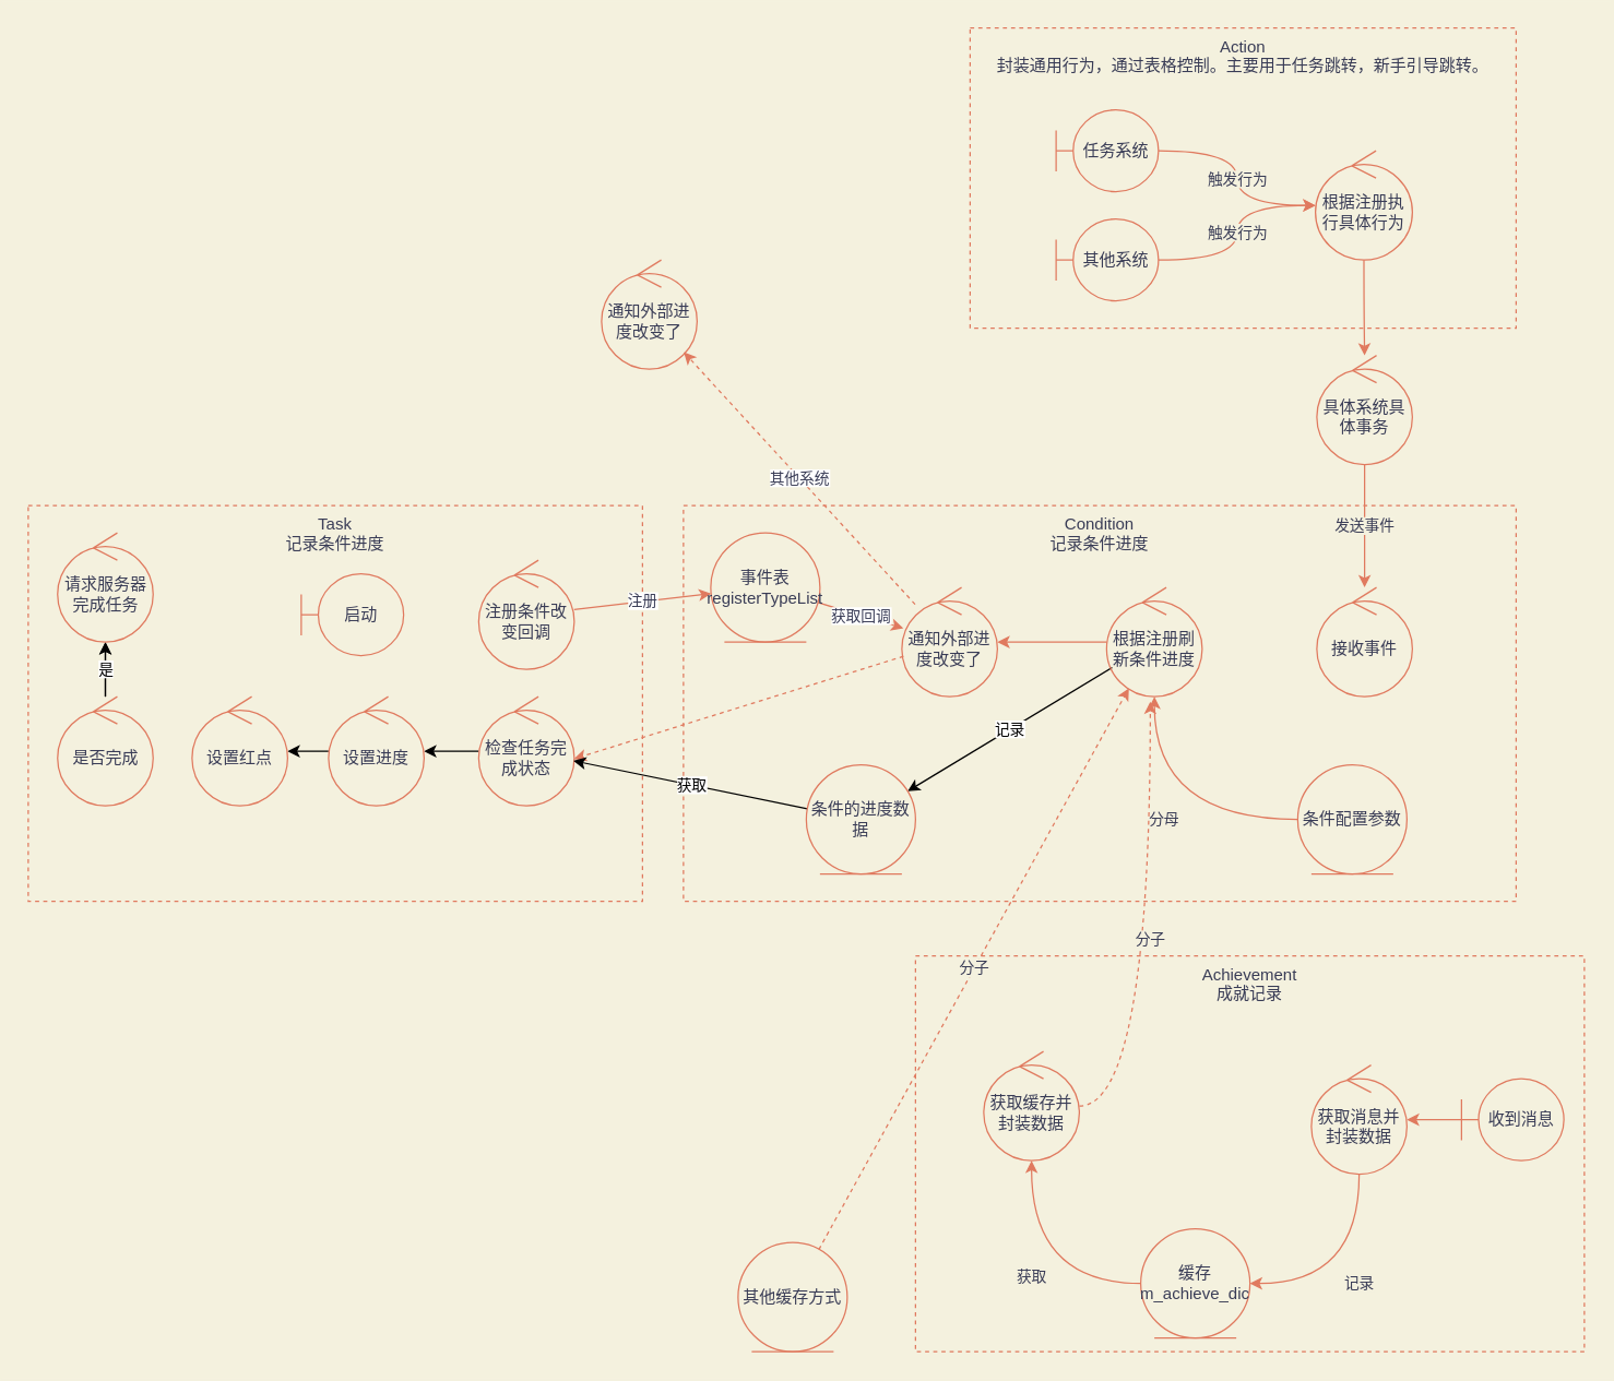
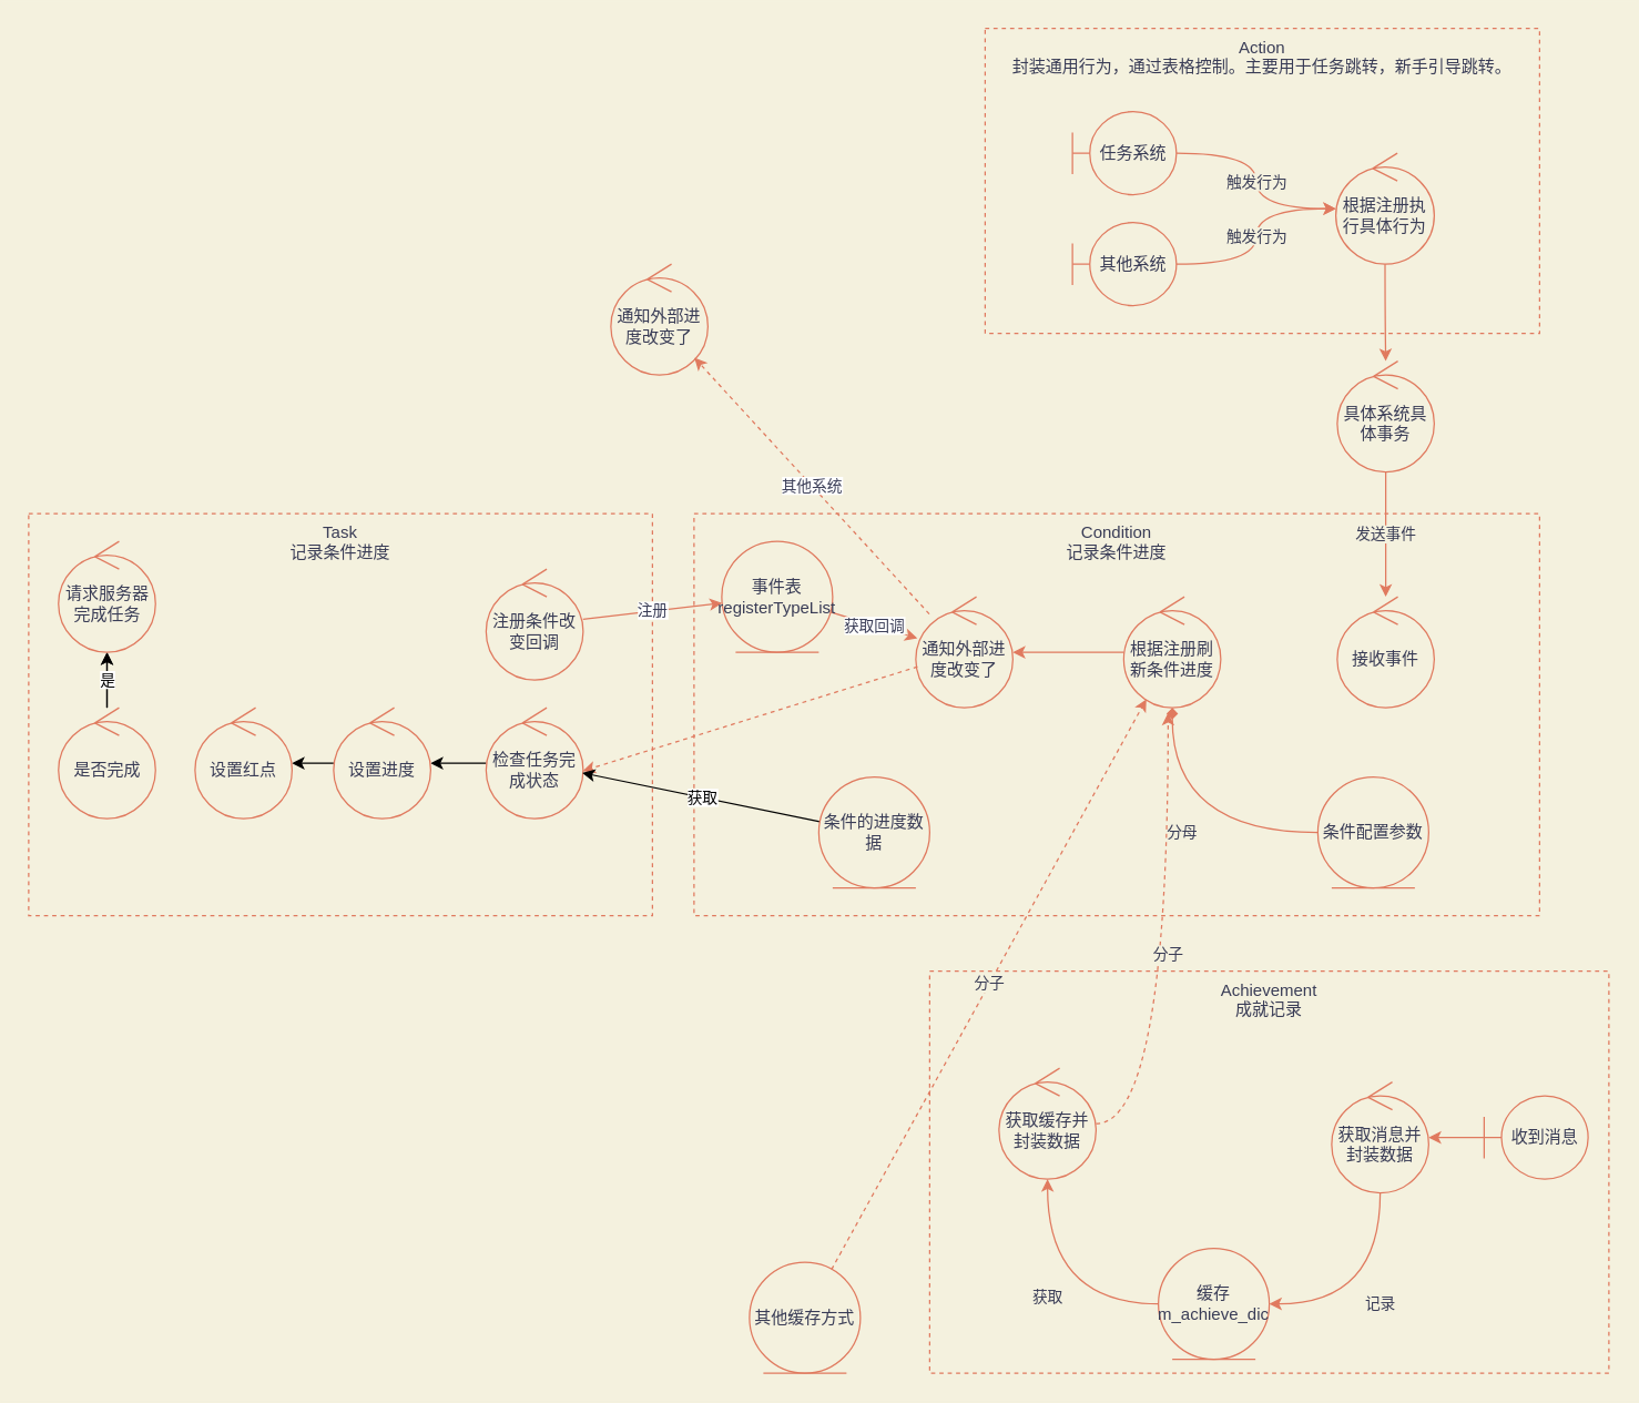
  <mxCell id="0" />
  <mxCell id="1" parent="0" />
  <mxCell id="2" value="Achievement&lt;br&gt;成就记录" style="rounded=0;whiteSpace=wrap;html=1;fillColor=none;dashed=1;labelPosition=center;verticalLabelPosition=middle;align=center;verticalAlign=top;strokeColor=#E07A5F;fontColor=#393C56;" parent="1" vertex="1"><mxGeometry x="670" y="700" width="490" height="290" as="geometry" /></mxCell>
  <mxCell id="3" value="Action&lt;br&gt;封装通用行为，通过表格控制。主要用于任务跳转，新手引导跳转。" style="rounded=0;whiteSpace=wrap;html=1;fillColor=none;dashed=1;labelPosition=center;verticalLabelPosition=middle;align=center;verticalAlign=top;strokeColor=#E07A5F;fontColor=#393C56;" parent="1" vertex="1"><mxGeometry x="710" y="20" width="400" height="220" as="geometry" /></mxCell>
  <mxCell id="4" value="触发行为" style="edgeStyle=orthogonalEdgeStyle;rounded=0;orthogonalLoop=1;jettySize=auto;html=1;labelBackgroundColor=#F4F1DE;strokeColor=#E07A5F;fontColor=#393C56;curved=1;" parent="1" source="5" target="9" edge="1"><mxGeometry relative="1" as="geometry" /></mxCell>
  <mxCell id="5" value="任务系统" style="shape=umlBoundary;whiteSpace=wrap;html=1;fillColor=none;strokeColor=#E07A5F;fontColor=#393C56;" parent="1" vertex="1"><mxGeometry x="773" y="80" width="75" height="60" as="geometry" /></mxCell>
  <mxCell id="6" value="触发行为" style="edgeStyle=orthogonalEdgeStyle;rounded=0;orthogonalLoop=1;jettySize=auto;html=1;labelBackgroundColor=#F4F1DE;strokeColor=#E07A5F;fontColor=#393C56;curved=1;" parent="1" source="7" target="9" edge="1"><mxGeometry relative="1" as="geometry" /></mxCell>
  <mxCell id="7" value="其他系统" style="shape=umlBoundary;whiteSpace=wrap;html=1;fillColor=none;strokeColor=#E07A5F;fontColor=#393C56;" parent="1" vertex="1"><mxGeometry x="773" y="160" width="75" height="60" as="geometry" /></mxCell>
  <mxCell id="8" style="edgeStyle=orthogonalEdgeStyle;rounded=0;orthogonalLoop=1;jettySize=auto;html=1;labelBackgroundColor=#F4F1DE;strokeColor=#E07A5F;fontColor=#393C56;curved=1;" parent="1" source="9" target="12" edge="1"><mxGeometry relative="1" as="geometry" /></mxCell>
  <mxCell id="9" value="根据注册执行具体行为" style="ellipse;shape=umlControl;whiteSpace=wrap;html=1;fillColor=none;strokeColor=#E07A5F;fontColor=#393C56;" parent="1" vertex="1"><mxGeometry x="963" y="110" width="71" height="80" as="geometry" /></mxCell>
  <mxCell id="10" value="Condition&lt;br&gt;记录条件进度" style="rounded=0;whiteSpace=wrap;html=1;fillColor=none;dashed=1;labelPosition=center;verticalLabelPosition=middle;align=center;verticalAlign=top;strokeColor=#E07A5F;fontColor=#393C56;" parent="1" vertex="1"><mxGeometry x="500" y="370" width="610" height="290" as="geometry" /></mxCell>
  <mxCell id="11" value="发送事件" style="edgeStyle=orthogonalEdgeStyle;rounded=0;orthogonalLoop=1;jettySize=auto;html=1;labelBackgroundColor=#F4F1DE;strokeColor=#E07A5F;fontColor=#393C56;curved=1;" parent="1" source="12" target="13" edge="1"><mxGeometry relative="1" as="geometry" /></mxCell>
  <mxCell id="12" value="具体系统具体事务" style="ellipse;shape=umlControl;whiteSpace=wrap;html=1;fillColor=none;strokeColor=#E07A5F;fontColor=#393C56;" parent="1" vertex="1"><mxGeometry x="964" y="260" width="70" height="80" as="geometry" /></mxCell>
  <mxCell id="13" value="接收事件" style="ellipse;shape=umlControl;whiteSpace=wrap;html=1;fillColor=none;strokeColor=#E07A5F;fontColor=#393C56;" parent="1" vertex="1"><mxGeometry x="964" y="430" width="70" height="80" as="geometry" /></mxCell>
  <mxCell id="14" value="" style="edgeStyle=orthogonalEdgeStyle;curved=0;rounded=1;sketch=0;orthogonalLoop=1;jettySize=auto;html=1;fontColor=#393C56;strokeColor=#E07A5F;fillColor=#F2CC8F;" parent="1" source="16" target="31" edge="1"><mxGeometry relative="1" as="geometry" /></mxCell>
- <mxCell id="15" value="记录" style="rounded=0;orthogonalLoop=1;jettySize=auto;html=1;" edge="1" parent="1" source="16" target="42"><mxGeometry relative="1" as="geometry" /></mxCell>
  <mxCell id="16" value="根据注册刷新条件进度" style="ellipse;shape=umlControl;whiteSpace=wrap;html=1;fillColor=none;strokeColor=#E07A5F;fontColor=#393C56;" parent="1" vertex="1"><mxGeometry x="810" y="430" width="70" height="80" as="geometry" /></mxCell>
  <mxCell id="17" value="获取" style="edgeStyle=orthogonalEdgeStyle;rounded=0;orthogonalLoop=1;jettySize=auto;html=1;labelBackgroundColor=#F4F1DE;strokeColor=#E07A5F;fontColor=#393C56;curved=1;" parent="1" source="18" target="26" edge="1"><mxGeometry relative="1" as="geometry" /></mxCell>
  <mxCell id="18" value="&lt;div&gt;缓存&lt;/div&gt;&lt;div&gt;m_achieve_dic&lt;/div&gt;" style="ellipse;shape=umlEntity;whiteSpace=wrap;html=1;fillColor=none;strokeColor=#E07A5F;fontColor=#393C56;" parent="1" vertex="1"><mxGeometry x="835" y="900" width="80" height="80" as="geometry" /></mxCell>
- <mxCell id="19" value="分母" style="edgeStyle=orthogonalEdgeStyle;rounded=0;orthogonalLoop=1;jettySize=auto;html=1;labelBackgroundColor=#F4F1DE;strokeColor=#E07A5F;fontColor=#393C56;curved=1;" parent="1" source="20" target="16" edge="1"><mxGeometry relative="1" as="geometry" /></mxCell>
+ <mxCell id="19" value="分母" style="edgeStyle=orthogonalEdgeStyle;rounded=0;orthogonalLoop=1;jettySize=auto;html=1;labelBackgroundColor=#F4F1DE;strokeColor=#E07A5F;fontColor=#393C56;curved=1;endArrow=diamond;" parent="1" source="20" target="16" edge="1"><mxGeometry relative="1" as="geometry" /></mxCell>
  <mxCell id="20" value="条件配置参数" style="ellipse;shape=umlEntity;whiteSpace=wrap;html=1;fillColor=none;strokeColor=#E07A5F;fontColor=#393C56;" parent="1" vertex="1"><mxGeometry x="950" y="560" width="80" height="80" as="geometry" /></mxCell>
  <mxCell id="21" style="edgeStyle=orthogonalEdgeStyle;rounded=0;orthogonalLoop=1;jettySize=auto;html=1;labelBackgroundColor=#F4F1DE;strokeColor=#E07A5F;fontColor=#393C56;curved=1;" parent="1" source="22" target="24" edge="1"><mxGeometry relative="1" as="geometry" /></mxCell>
  <mxCell id="22" value="收到消息" style="shape=umlBoundary;whiteSpace=wrap;html=1;fillColor=none;strokeColor=#E07A5F;fontColor=#393C56;" parent="1" vertex="1"><mxGeometry x="1070" y="790" width="75" height="60" as="geometry" /></mxCell>
  <mxCell id="23" value="记录" style="edgeStyle=orthogonalEdgeStyle;rounded=0;orthogonalLoop=1;jettySize=auto;html=1;entryX=1;entryY=0.5;entryDx=0;entryDy=0;exitX=0.5;exitY=1;exitDx=0;exitDy=0;exitPerimeter=0;labelBackgroundColor=#F4F1DE;strokeColor=#E07A5F;fontColor=#393C56;curved=1;" parent="1" source="24" target="18" edge="1"><mxGeometry relative="1" as="geometry" /></mxCell>
  <mxCell id="24" value="获取消息并封装数据" style="ellipse;shape=umlControl;whiteSpace=wrap;html=1;fillColor=none;strokeColor=#E07A5F;fontColor=#393C56;" parent="1" vertex="1"><mxGeometry x="960" y="780" width="70" height="80" as="geometry" /></mxCell>
  <mxCell id="25" value="分子" style="edgeStyle=orthogonalEdgeStyle;rounded=0;orthogonalLoop=1;jettySize=auto;html=1;entryX=0.457;entryY=1.047;entryDx=0;entryDy=0;entryPerimeter=0;exitX=1;exitY=0.5;exitDx=0;exitDy=0;exitPerimeter=0;labelBackgroundColor=#F4F1DE;strokeColor=#E07A5F;fontColor=#393C56;curved=1;dashed=1;" parent="1" source="26" target="16" edge="1"><mxGeometry relative="1" as="geometry"><Array as="points"><mxPoint x="842" y="810" /></Array></mxGeometry></mxCell>
  <mxCell id="26" value="获取缓存并封装数据" style="ellipse;shape=umlControl;whiteSpace=wrap;html=1;fillColor=none;strokeColor=#E07A5F;fontColor=#393C56;" parent="1" vertex="1"><mxGeometry x="720" y="770" width="70" height="80" as="geometry" /></mxCell>
  <mxCell id="27" value="分子" style="rounded=1;sketch=0;orthogonalLoop=1;jettySize=auto;html=1;fontColor=#393C56;strokeColor=#E07A5F;fillColor=#F2CC8F;curved=1;dashed=1;labelBackgroundColor=#F4F1DE;" parent="1" source="28" target="16" edge="1"><mxGeometry relative="1" as="geometry"><mxPoint x="600" y="700" as="targetPoint" /></mxGeometry></mxCell>
  <mxCell id="28" value="&lt;div&gt;其他缓存方式&lt;/div&gt;" style="ellipse;shape=umlEntity;whiteSpace=wrap;html=1;fillColor=none;strokeColor=#E07A5F;fontColor=#393C56;" parent="1" vertex="1"><mxGeometry x="540" y="910" width="80" height="80" as="geometry" /></mxCell>
  <mxCell id="29" value="其他系统" style="rounded=1;sketch=0;orthogonalLoop=1;jettySize=auto;html=1;fontColor=#393C56;strokeColor=#E07A5F;fillColor=#F2CC8F;dashed=1;" parent="1" source="31" target="33" edge="1"><mxGeometry relative="1" as="geometry" /></mxCell>
  <mxCell id="30" style="edgeStyle=none;rounded=1;sketch=0;orthogonalLoop=1;jettySize=auto;html=1;entryX=0.997;entryY=0.57;entryDx=0;entryDy=0;entryPerimeter=0;fontColor=#393C56;strokeColor=#E07A5F;fillColor=#F2CC8F;dashed=1;" parent="1" source="31" target="40" edge="1"><mxGeometry relative="1" as="geometry" /></mxCell>
  <mxCell id="31" value="通知外部进度改变了" style="ellipse;shape=umlControl;whiteSpace=wrap;html=1;fillColor=none;strokeColor=#E07A5F;fontColor=#393C56;" parent="1" vertex="1"><mxGeometry x="660" y="430" width="70" height="80" as="geometry" /></mxCell>
  <mxCell id="32" value="Task&lt;br&gt;记录条件进度" style="rounded=0;whiteSpace=wrap;html=1;fillColor=none;dashed=1;labelPosition=center;verticalLabelPosition=middle;align=center;verticalAlign=top;strokeColor=#E07A5F;fontColor=#393C56;" parent="1" vertex="1"><mxGeometry x="20" y="370" width="450" height="290" as="geometry" /></mxCell>
  <mxCell id="33" value="通知外部进度改变了" style="ellipse;shape=umlControl;whiteSpace=wrap;html=1;fillColor=none;strokeColor=#E07A5F;fontColor=#393C56;" parent="1" vertex="1"><mxGeometry x="440" y="190" width="70" height="80" as="geometry" /></mxCell>
  <mxCell id="34" value="注册" style="edgeStyle=none;rounded=1;sketch=0;orthogonalLoop=1;jettySize=auto;html=1;fontColor=#393C56;strokeColor=#E07A5F;fillColor=#F2CC8F;" parent="1" source="35" target="37" edge="1"><mxGeometry relative="1" as="geometry" /></mxCell>
  <mxCell id="35" value="注册条件改变回调" style="ellipse;shape=umlControl;whiteSpace=wrap;html=1;fillColor=none;strokeColor=#E07A5F;fontColor=#393C56;" parent="1" vertex="1"><mxGeometry x="350" y="410" width="70" height="80" as="geometry" /></mxCell>
  <mxCell id="36" value="获取回调" style="edgeStyle=none;rounded=1;sketch=0;orthogonalLoop=1;jettySize=auto;html=1;fontColor=#393C56;strokeColor=#E07A5F;fillColor=#F2CC8F;" parent="1" source="37" target="31" edge="1"><mxGeometry relative="1" as="geometry" /></mxCell>
  <mxCell id="37" value="事件表&lt;br&gt;registerTypeList" style="ellipse;shape=umlEntity;whiteSpace=wrap;html=1;fillColor=none;strokeColor=#E07A5F;fontColor=#393C56;" parent="1" vertex="1"><mxGeometry x="520" y="390" width="80" height="80" as="geometry" /></mxCell>
- <mxCell id="38" value="启动" style="shape=umlBoundary;whiteSpace=wrap;html=1;fillColor=none;strokeColor=#E07A5F;fontColor=#393C56;" parent="1" vertex="1"><mxGeometry x="220" y="420" width="75" height="60" as="geometry" /></mxCell>
  <mxCell id="39" value="" style="edgeStyle=none;rounded=0;orthogonalLoop=1;jettySize=auto;html=1;" edge="1" parent="1" source="40" target="44"><mxGeometry relative="1" as="geometry" /></mxCell>
  <mxCell id="40" value="检查任务完成状态" style="ellipse;shape=umlControl;whiteSpace=wrap;html=1;fillColor=none;strokeColor=#E07A5F;fontColor=#393C56;" parent="1" vertex="1"><mxGeometry x="350" y="510" width="70" height="80" as="geometry" /></mxCell>
  <mxCell id="41" value="获取" style="edgeStyle=none;rounded=0;orthogonalLoop=1;jettySize=auto;html=1;" edge="1" parent="1" source="42" target="40"><mxGeometry relative="1" as="geometry" /></mxCell>
  <mxCell id="42" value="条件的进度数据" style="ellipse;shape=umlEntity;whiteSpace=wrap;html=1;fillColor=none;strokeColor=#E07A5F;fontColor=#393C56;" vertex="1" parent="1"><mxGeometry x="590" y="560" width="80" height="80" as="geometry" /></mxCell>
  <mxCell id="43" value="" style="edgeStyle=none;rounded=0;orthogonalLoop=1;jettySize=auto;html=1;" edge="1" parent="1" source="44" target="45"><mxGeometry relative="1" as="geometry" /></mxCell>
  <mxCell id="44" value="设置进度" style="ellipse;shape=umlControl;whiteSpace=wrap;html=1;fillColor=none;strokeColor=#E07A5F;fontColor=#393C56;" vertex="1" parent="1"><mxGeometry x="240" y="510" width="70" height="80" as="geometry" /></mxCell>
  <mxCell id="45" value="设置红点" style="ellipse;shape=umlControl;whiteSpace=wrap;html=1;fillColor=none;strokeColor=#E07A5F;fontColor=#393C56;" vertex="1" parent="1"><mxGeometry x="140" y="510" width="70" height="80" as="geometry" /></mxCell>
  <mxCell id="46" value="" style="edgeStyle=none;rounded=0;orthogonalLoop=1;jettySize=auto;html=1;" edge="1" parent="1" source="48" target="49"><mxGeometry relative="1" as="geometry" /></mxCell>
  <mxCell id="47" value="是" style="edgeStyle=none;rounded=0;orthogonalLoop=1;jettySize=auto;html=1;" edge="1" parent="1" source="48" target="49"><mxGeometry relative="1" as="geometry" /></mxCell>
  <mxCell id="48" value="是否完成" style="ellipse;shape=umlControl;whiteSpace=wrap;html=1;fillColor=none;strokeColor=#E07A5F;fontColor=#393C56;" vertex="1" parent="1"><mxGeometry x="41.5" y="510" width="70" height="80" as="geometry" /></mxCell>
  <mxCell id="49" value="请求服务器完成任务" style="ellipse;shape=umlControl;whiteSpace=wrap;html=1;fillColor=none;strokeColor=#E07A5F;fontColor=#393C56;" vertex="1" parent="1"><mxGeometry x="41.5" y="390" width="70" height="80" as="geometry" /></mxCell>
